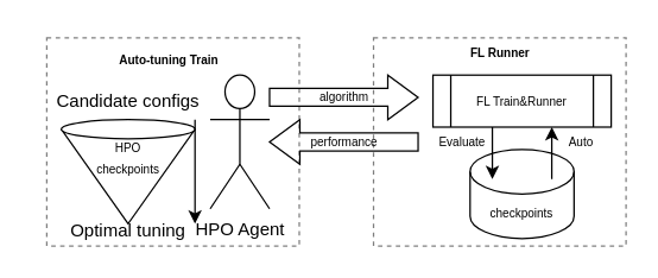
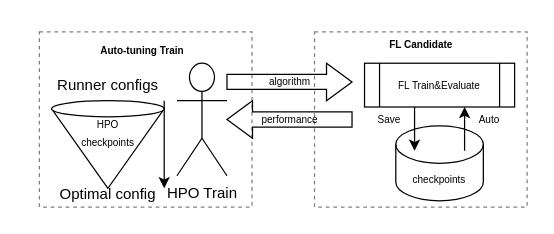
  <mxCell id="0" />
  <mxCell id="1" parent="0" />
- <mxCell id="2" value="HPO Agent" style="shape=umlActor;verticalLabelPosition=bottom;verticalAlign=top;html=1;outlineConnect=0;" parent="1" vertex="1"><mxGeometry x="141" y="50" width="40" height="90" as="geometry" /></mxCell>
+ <mxCell id="2" value="HPO Train" style="shape=umlActor;verticalLabelPosition=bottom;verticalAlign=top;html=1;outlineConnect=0;" parent="1" vertex="1"><mxGeometry x="141" y="50" width="40" height="90" as="geometry" /></mxCell>
  <mxCell id="3" value="" style="verticalLabelPosition=bottom;verticalAlign=top;html=1;shape=mxgraph.basic.cone;rotation=-180;" parent="1" vertex="1"><mxGeometry x="40.8" y="80" width="90" height="70" as="geometry" /></mxCell>
- <mxCell id="4" value="Candidate configs" style="text;html=1;strokeColor=none;fillColor=none;align=center;verticalAlign=middle;whiteSpace=wrap;rounded=0;" parent="1" vertex="1"><mxGeometry y="57.5" width="130" height="20" as="geometry" x="21" /></mxCell>
+ <mxCell id="4" value="Runner configs" style="text;html=1;strokeColor=none;fillColor=none;align=center;verticalAlign=middle;whiteSpace=wrap;rounded=0;" parent="1" vertex="1"><mxGeometry y="57.5" width="130" height="20" as="geometry" x="21" /></mxCell>
  <mxCell id="5" value="&lt;span style=&quot;font-size: 8px&quot;&gt;HPO checkpoints&lt;/span&gt;" style="text;html=1;strokeColor=none;fillColor=none;align=center;verticalAlign=middle;whiteSpace=wrap;rounded=0;fontFamily=Helvetica;" parent="1" vertex="1"><mxGeometry x="55.8" y="90" width="60" height="30" as="geometry" /></mxCell>
  <mxCell id="6" value="" style="endArrow=classic;html=1;rounded=0;fontFamily=Helvetica;fontSize=8;" parent="1" edge="1"><mxGeometry width="50" height="50" relative="1" as="geometry"><mxPoint x="130.8" y="80" as="sourcePoint" /><mxPoint x="130.8" y="150" as="targetPoint" /></mxGeometry></mxCell>
- <mxCell id="7" value="FL Train&amp;amp;Runner" style="shape=process;whiteSpace=wrap;html=1;backgroundOutline=1;fontFamily=Helvetica;fontSize=8;" parent="1" vertex="1"><mxGeometry x="291" y="50" width="120" height="35" as="geometry" /></mxCell>
+ <mxCell id="7" value="FL Train&amp;amp;Evaluate" style="shape=process;whiteSpace=wrap;html=1;backgroundOutline=1;fontFamily=Helvetica;fontSize=8;" parent="1" vertex="1"><mxGeometry x="291" y="50" width="120" height="35" as="geometry" /></mxCell>
  <mxCell id="8" value="checkpoints" style="shape=cylinder3;whiteSpace=wrap;html=1;boundedLbl=1;backgroundOutline=1;size=15;fontFamily=Helvetica;fontSize=8;" parent="1" vertex="1"><mxGeometry x="316" y="100" width="70" height="60" as="geometry" /></mxCell>
  <mxCell id="9" value="" style="endArrow=classic;html=1;rounded=0;fontFamily=Helvetica;fontSize=8;" parent="1" edge="1"><mxGeometry width="50" height="50" relative="1" as="geometry"><mxPoint x="331" y="85" as="sourcePoint" /><mxPoint x="331" y="120" as="targetPoint" /></mxGeometry></mxCell>
- <mxCell id="10" value="Evaluate" style="text;html=1;strokeColor=none;fillColor=none;align=center;verticalAlign=middle;whiteSpace=wrap;rounded=0;fontFamily=Helvetica;fontSize=8;" parent="1" vertex="1"><mxGeometry x="281" y="80" width="60" height="30" as="geometry" /></mxCell>
+ <mxCell id="10" value="Save" style="text;html=1;strokeColor=none;fillColor=none;align=center;verticalAlign=middle;whiteSpace=wrap;rounded=0;fontFamily=Helvetica;fontSize=8;" parent="1" vertex="1"><mxGeometry x="281" y="80" width="60" height="30" as="geometry" /></mxCell>
  <mxCell id="11" value="" style="endArrow=classic;html=1;rounded=0;fontFamily=Helvetica;fontSize=8;" parent="1" edge="1"><mxGeometry width="50" height="50" relative="1" as="geometry"><mxPoint x="371" y="120" as="sourcePoint" /><mxPoint x="371" y="85" as="targetPoint" /></mxGeometry></mxCell>
  <mxCell id="12" value="Auto" style="text;html=1;strokeColor=none;fillColor=none;align=center;verticalAlign=middle;whiteSpace=wrap;rounded=0;fontFamily=Helvetica;fontSize=8;" parent="1" vertex="1"><mxGeometry x="361" y="80" width="60" height="30" as="geometry" /></mxCell>
  <mxCell id="13" value="algorithm" style="html=1;shadow=0;dashed=0;align=center;verticalAlign=middle;shape=mxgraph.arrows2.arrow;dy=0.6;dx=20.4;notch=0;fontFamily=Helvetica;fontSize=8;" parent="1" vertex="1"><mxGeometry x="181" y="50" width="100" height="30" as="geometry" /></mxCell>
  <mxCell id="14" value="performance" style="html=1;shadow=0;dashed=0;align=center;verticalAlign=middle;shape=mxgraph.arrows2.arrow;dy=0.6;dx=20.4;notch=0;fontFamily=Helvetica;fontSize=8;direction=west;" parent="1" vertex="1"><mxGeometry x="181" y="80" width="100" height="30" as="geometry" /></mxCell>
  <mxCell id="15" value="" style="rounded=0;whiteSpace=wrap;html=1;fontFamily=Helvetica;fontSize=8;fillColor=none;dashed=1;opacity=50;" parent="1" vertex="1"><mxGeometry x="31" y="25" width="170" height="140" as="geometry" /></mxCell>
  <mxCell id="16" value="&lt;b&gt;Auto-tuning Train&lt;/b&gt;" style="text;html=1;strokeColor=none;fillColor=none;align=center;verticalAlign=middle;whiteSpace=wrap;rounded=0;dashed=1;fontFamily=Helvetica;fontSize=8;" parent="1" vertex="1"><mxGeometry x="71" y="25" width="85" height="30" as="geometry" /></mxCell>
  <mxCell id="17" value="" style="rounded=0;whiteSpace=wrap;html=1;fontFamily=Helvetica;fontSize=8;fillColor=none;dashed=1;opacity=50;" parent="1" vertex="1"><mxGeometry x="251" y="25" width="170" height="140" as="geometry" /></mxCell>
- <mxCell id="18" value="&lt;b&gt;FL Runner&lt;/b&gt;" style="text;html=1;strokeColor=none;fillColor=none;align=center;verticalAlign=middle;whiteSpace=wrap;rounded=0;dashed=1;fontFamily=Helvetica;fontSize=8;" parent="1" vertex="1"><mxGeometry x="273.5" y="20" width="125" height="30" as="geometry" /></mxCell>
- <mxCell id="19" value="Optimal tuning" style="text;html=1;strokeColor=none;fillColor=none;align=center;verticalAlign=middle;whiteSpace=wrap;rounded=0;" parent="1" vertex="1"><mxGeometry x="20.8" y="145" width="130" height="20" as="geometry" /></mxCell>
+ <mxCell id="18" value="&lt;b&gt;FL Candidate&lt;/b&gt;" style="text;html=1;strokeColor=none;fillColor=none;align=center;verticalAlign=middle;whiteSpace=wrap;rounded=0;dashed=1;fontFamily=Helvetica;fontSize=8;" parent="1" vertex="1"><mxGeometry x="273.5" y="20" width="125" height="30" as="geometry" /></mxCell>
+ <mxCell id="19" value="Optimal config" style="text;html=1;strokeColor=none;fillColor=none;align=center;verticalAlign=middle;whiteSpace=wrap;rounded=0;" parent="1" vertex="1"><mxGeometry x="20.8" y="145" width="130" height="20" as="geometry" /></mxCell>
